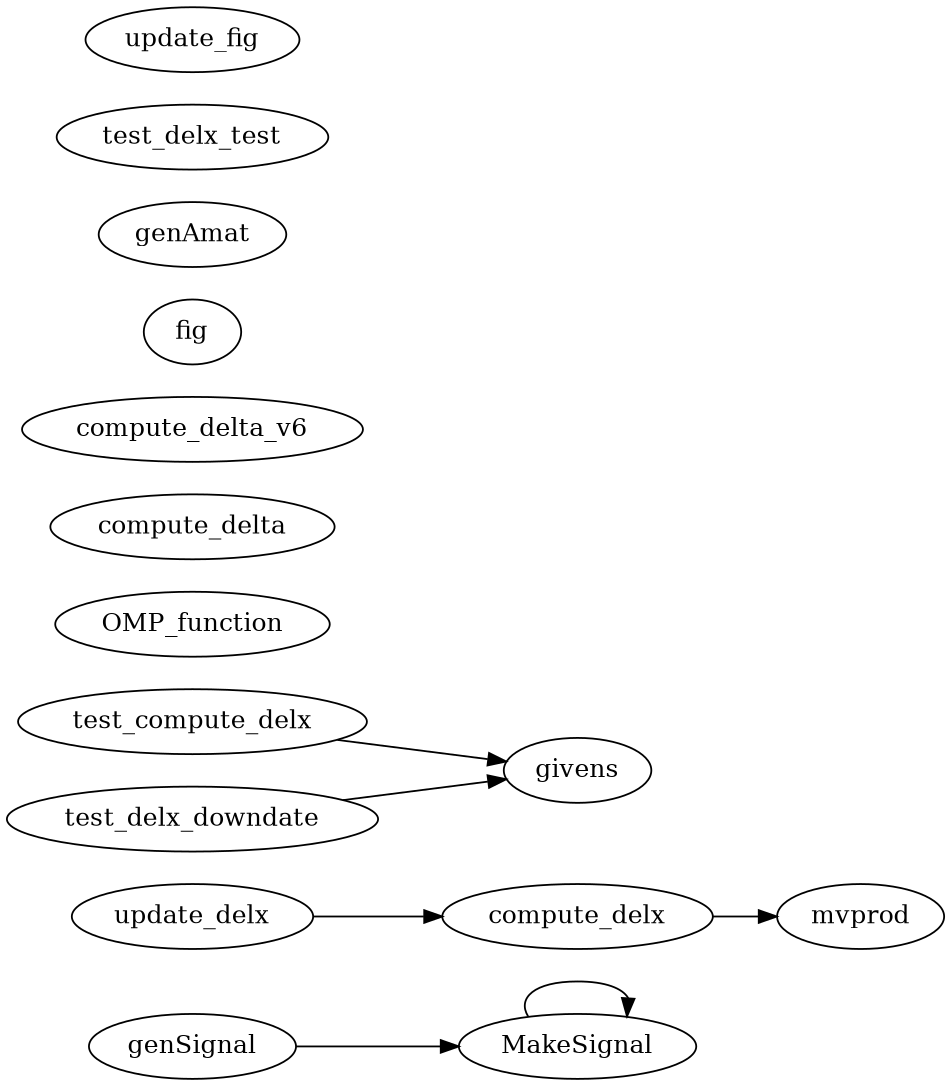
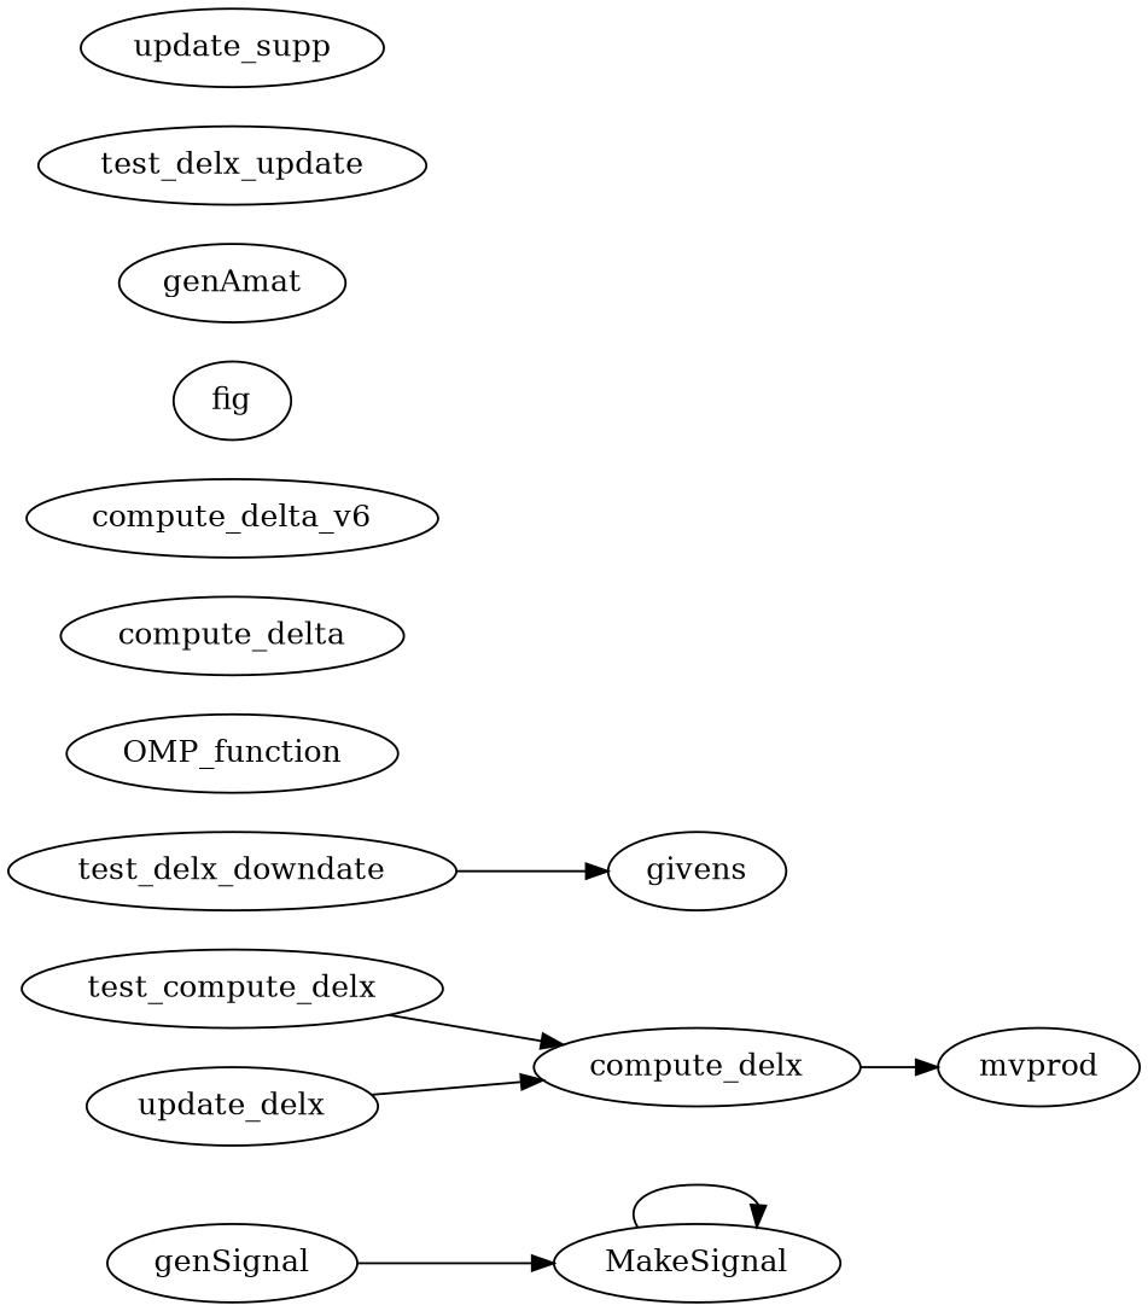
  digraph {
    fontname="DejaVu Serif"
    rankdir=LR
    node [fontname="DejaVu Serif"]
    edge [fontname="DejaVu Serif"]
    MakeSignal
    compute_delx
    mvprod
    genSignal
    test_compute_delx
    test_delx_downdate
    givens
    update_delx
    OMP_function
    compute_delta
    n11 [label=compute_delta_v6]
    fig
    genAmat
-   test_delx_update [label=test_delx_test]
-   update_supp [label=update_fig]
+   test_delx_update
+   update_supp
    MakeSignal -> MakeSignal
    compute_delx -> mvprod
    genSignal -> MakeSignal
-   test_compute_delx -> givens
+   test_compute_delx -> compute_delx
    test_delx_downdate -> givens
    update_delx -> compute_delx
  }
